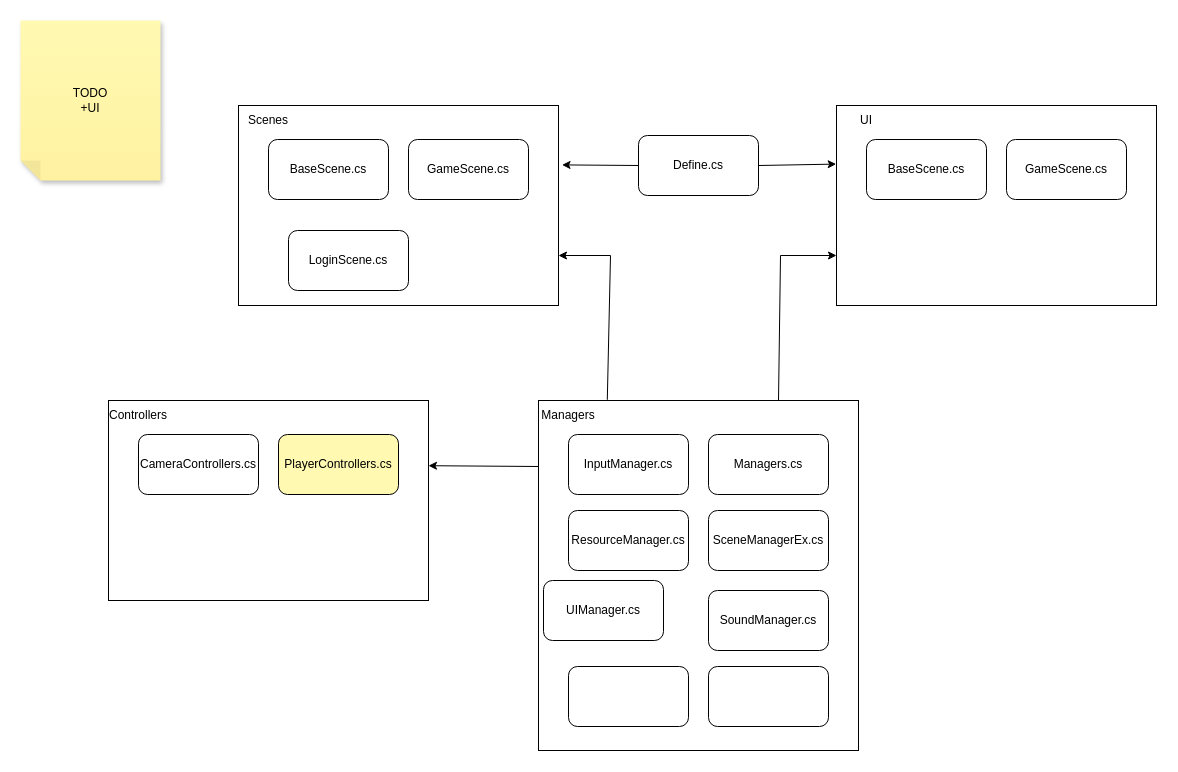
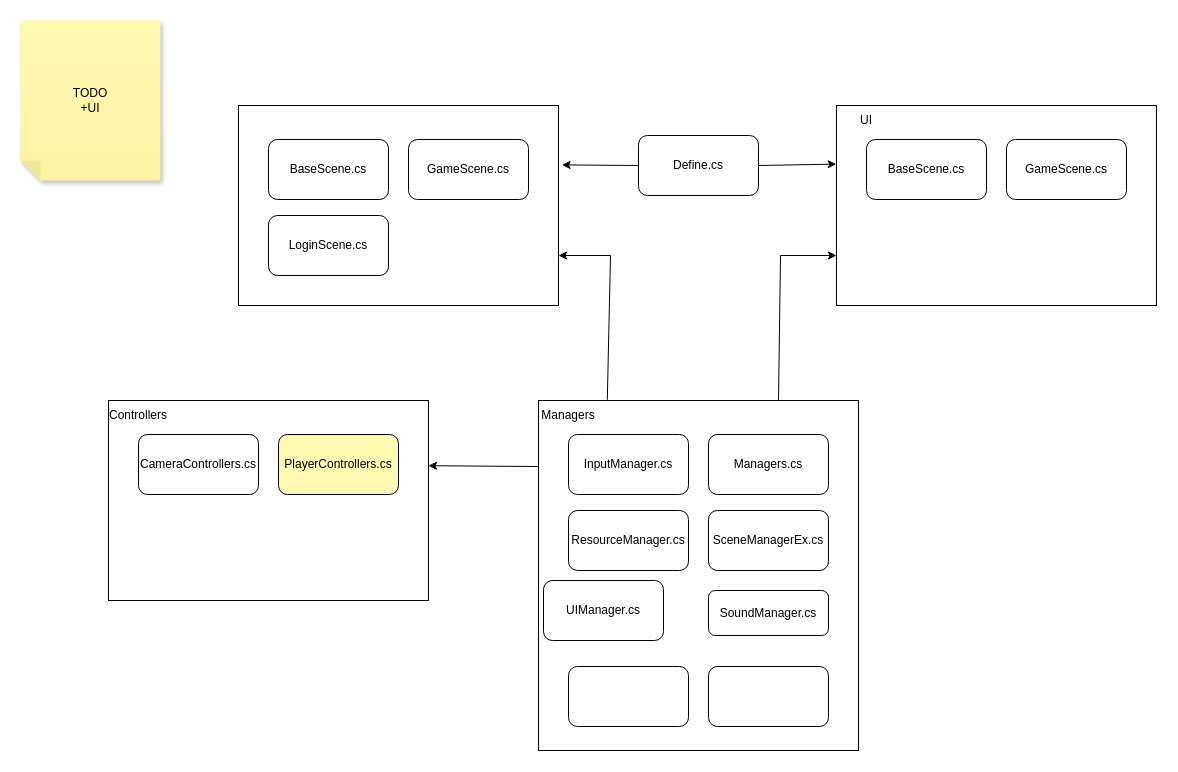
  <mxCell id="0" />
  <mxCell id="1" parent="0" />
  <mxCell id="2" value="" style="rounded=0;whiteSpace=wrap;html=1;" vertex="1" parent="1"><mxGeometry x="238" y="105" width="320" height="200" as="geometry" /></mxCell>
  <mxCell id="3" value="BaseScene.cs" style="rounded=1;whiteSpace=wrap;html=1;" vertex="1" parent="1"><mxGeometry x="268" y="139" width="120" height="60" as="geometry" /></mxCell>
- <mxCell id="4" value="Scenes" style="text;strokeColor=none;align=center;fillColor=none;html=1;verticalAlign=middle;whiteSpace=wrap;rounded=0;" vertex="1" parent="1"><mxGeometry x="238" y="105" width="60" height="30" as="geometry" /></mxCell>
  <mxCell id="5" value="GameScene.cs" style="rounded=1;whiteSpace=wrap;html=1;" vertex="1" parent="1"><mxGeometry x="408" y="139" width="120" height="60" as="geometry" /></mxCell>
  <mxCell id="6" value="Define.cs" style="rounded=1;whiteSpace=wrap;html=1;" vertex="1" parent="1"><mxGeometry x="638" y="135" width="120" height="60" as="geometry" /></mxCell>
  <mxCell id="7" value="" style="endArrow=classic;html=1;rounded=0;entryX=1.011;entryY=0.297;entryDx=0;entryDy=0;entryPerimeter=0;exitX=0;exitY=0.5;exitDx=0;exitDy=0;" edge="1" parent="1" source="6" target="2"><mxGeometry width="50" height="50" relative="1" as="geometry"><mxPoint x="588" y="365" as="sourcePoint" /><mxPoint x="638" y="315" as="targetPoint" /></mxGeometry></mxCell>
  <mxCell id="8" value="" style="rounded=0;whiteSpace=wrap;html=1;" vertex="1" parent="1"><mxGeometry x="836" y="105" width="320" height="200" as="geometry" /></mxCell>
  <mxCell id="9" value="BaseScene.cs" style="rounded=1;whiteSpace=wrap;html=1;" vertex="1" parent="1"><mxGeometry x="866" y="139" width="120" height="60" as="geometry" /></mxCell>
  <mxCell id="10" value="UI" style="text;strokeColor=none;align=center;fillColor=none;html=1;verticalAlign=middle;whiteSpace=wrap;rounded=0;" vertex="1" parent="1"><mxGeometry x="836" y="105" width="60" height="30" as="geometry" /></mxCell>
  <mxCell id="11" value="GameScene.cs" style="rounded=1;whiteSpace=wrap;html=1;" vertex="1" parent="1"><mxGeometry x="1006" y="139" width="120" height="60" as="geometry" /></mxCell>
  <mxCell id="12" value="" style="endArrow=classic;html=1;rounded=0;entryX=-0.001;entryY=0.293;entryDx=0;entryDy=0;entryPerimeter=0;exitX=1;exitY=0.5;exitDx=0;exitDy=0;" edge="1" parent="1" source="6" target="8"><mxGeometry width="50" height="50" relative="1" as="geometry"><mxPoint x="588" y="365" as="sourcePoint" /><mxPoint x="638" y="315" as="targetPoint" /></mxGeometry></mxCell>
- <mxCell id="13" value="LoginScene.cs" style="rounded=1;whiteSpace=wrap;html=1;" vertex="1" parent="1"><mxGeometry x="288" y="230" width="120" height="60" as="geometry" /></mxCell>
+ <mxCell id="13" value="LoginScene.cs" style="rounded=1;whiteSpace=wrap;html=1;" vertex="1" parent="1"><mxGeometry x="268" y="215" width="120" height="60" as="geometry" /></mxCell>
  <mxCell id="14" value="TODO&lt;br&gt;+UI" style="shape=note;whiteSpace=wrap;html=1;backgroundOutline=1;fontColor=#000000;darkOpacity=0.05;fillColor=#FFF9B2;strokeColor=none;fillStyle=solid;direction=west;gradientDirection=north;gradientColor=#FFF2A1;shadow=1;size=20;pointerEvents=1;" vertex="1" parent="1"><mxGeometry x="20" y="20" width="140" height="160" as="geometry" /></mxCell>
  <mxCell id="15" value="" style="rounded=0;whiteSpace=wrap;html=1;" vertex="1" parent="1"><mxGeometry x="538" y="400" width="320" height="350" as="geometry" /></mxCell>
  <mxCell id="16" value="InputManager.cs" style="rounded=1;whiteSpace=wrap;html=1;" vertex="1" parent="1"><mxGeometry x="568" y="434" width="120" height="60" as="geometry" /></mxCell>
  <mxCell id="17" value="Managers" style="text;strokeColor=none;align=center;fillColor=none;html=1;verticalAlign=middle;whiteSpace=wrap;rounded=0;" vertex="1" parent="1"><mxGeometry x="538" y="400" width="60" height="30" as="geometry" /></mxCell>
  <mxCell id="18" value="Managers.cs" style="rounded=1;whiteSpace=wrap;html=1;" vertex="1" parent="1"><mxGeometry x="708" y="434" width="120" height="60" as="geometry" /></mxCell>
  <mxCell id="19" value="ResourceManager.cs" style="rounded=1;whiteSpace=wrap;html=1;" vertex="1" parent="1"><mxGeometry x="568" y="510" width="120" height="60" as="geometry" /></mxCell>
  <mxCell id="20" value="SceneManagerEx.cs" style="rounded=1;whiteSpace=wrap;html=1;" vertex="1" parent="1"><mxGeometry x="708" y="510" width="120" height="60" as="geometry" /></mxCell>
  <mxCell id="21" value="UIManager.cs" style="rounded=1;whiteSpace=wrap;html=1;" vertex="1" parent="1"><mxGeometry x="543" y="580" width="120" height="60" as="geometry" /></mxCell>
- <mxCell id="22" value="SoundManager.cs" style="rounded=1;whiteSpace=wrap;html=1;" vertex="1" parent="1"><mxGeometry x="708" y="590" width="120" height="60" as="geometry" /></mxCell>
+ <mxCell id="22" value="SoundManager.cs" style="rounded=1;whiteSpace=wrap;html=1;" vertex="1" parent="1"><mxGeometry x="708" y="590" width="120" height="45" as="geometry" /></mxCell>
  <mxCell id="23" value="" style="rounded=1;whiteSpace=wrap;html=1;" vertex="1" parent="1"><mxGeometry x="568" y="666" width="120" height="60" as="geometry" /></mxCell>
  <mxCell id="24" value="" style="rounded=1;whiteSpace=wrap;html=1;" vertex="1" parent="1"><mxGeometry x="708" y="666" width="120" height="60" as="geometry" /></mxCell>
  <mxCell id="25" value="" style="rounded=0;whiteSpace=wrap;html=1;" vertex="1" parent="1"><mxGeometry x="108" y="400" width="320" height="200" as="geometry" /></mxCell>
  <mxCell id="26" value="CameraControllers.cs" style="rounded=1;whiteSpace=wrap;html=1;" vertex="1" parent="1"><mxGeometry x="138" y="434" width="120" height="60" as="geometry" /></mxCell>
  <mxCell id="27" value="Controllers" style="text;strokeColor=none;align=center;fillColor=none;html=1;verticalAlign=middle;whiteSpace=wrap;rounded=0;" vertex="1" parent="1"><mxGeometry x="108" y="400" width="60" height="30" as="geometry" /></mxCell>
  <mxCell id="28" value="PlayerControllers.cs" style="rounded=1;whiteSpace=wrap;html=1;fillColor=#fff9b2;" vertex="1" parent="1"><mxGeometry x="278" y="434" width="120" height="60" as="geometry" /></mxCell>
  <mxCell id="29" value="" style="endArrow=classic;html=1;rounded=0;entryX=1;entryY=0.326;entryDx=0;entryDy=0;entryPerimeter=0;exitX=0;exitY=0.5;exitDx=0;exitDy=0;" edge="1" parent="1" target="25"><mxGeometry width="50" height="50" relative="1" as="geometry"><mxPoint x="538" y="466" as="sourcePoint" /><mxPoint x="462" y="465" as="targetPoint" /></mxGeometry></mxCell>
  <mxCell id="30" value="" style="endArrow=classic;html=1;rounded=0;exitX=0.215;exitY=-0.002;exitDx=0;exitDy=0;exitPerimeter=0;entryX=1;entryY=0.75;entryDx=0;entryDy=0;" edge="1" parent="1" source="15" target="2"><mxGeometry width="50" height="50" relative="1" as="geometry"><mxPoint x="630" y="410" as="sourcePoint" /><mxPoint x="680" y="360" as="targetPoint" /><Array as="points"><mxPoint x="610" y="255" /></Array></mxGeometry></mxCell>
  <mxCell id="31" value="" style="endArrow=classic;html=1;rounded=0;exitX=0.75;exitY=0;exitDx=0;exitDy=0;entryX=0;entryY=0.75;entryDx=0;entryDy=0;" edge="1" parent="1" source="15" target="8"><mxGeometry width="50" height="50" relative="1" as="geometry"><mxPoint x="610" y="360" as="sourcePoint" /><mxPoint x="660" y="310" as="targetPoint" /><Array as="points"><mxPoint x="780" y="255" /></Array></mxGeometry></mxCell>
